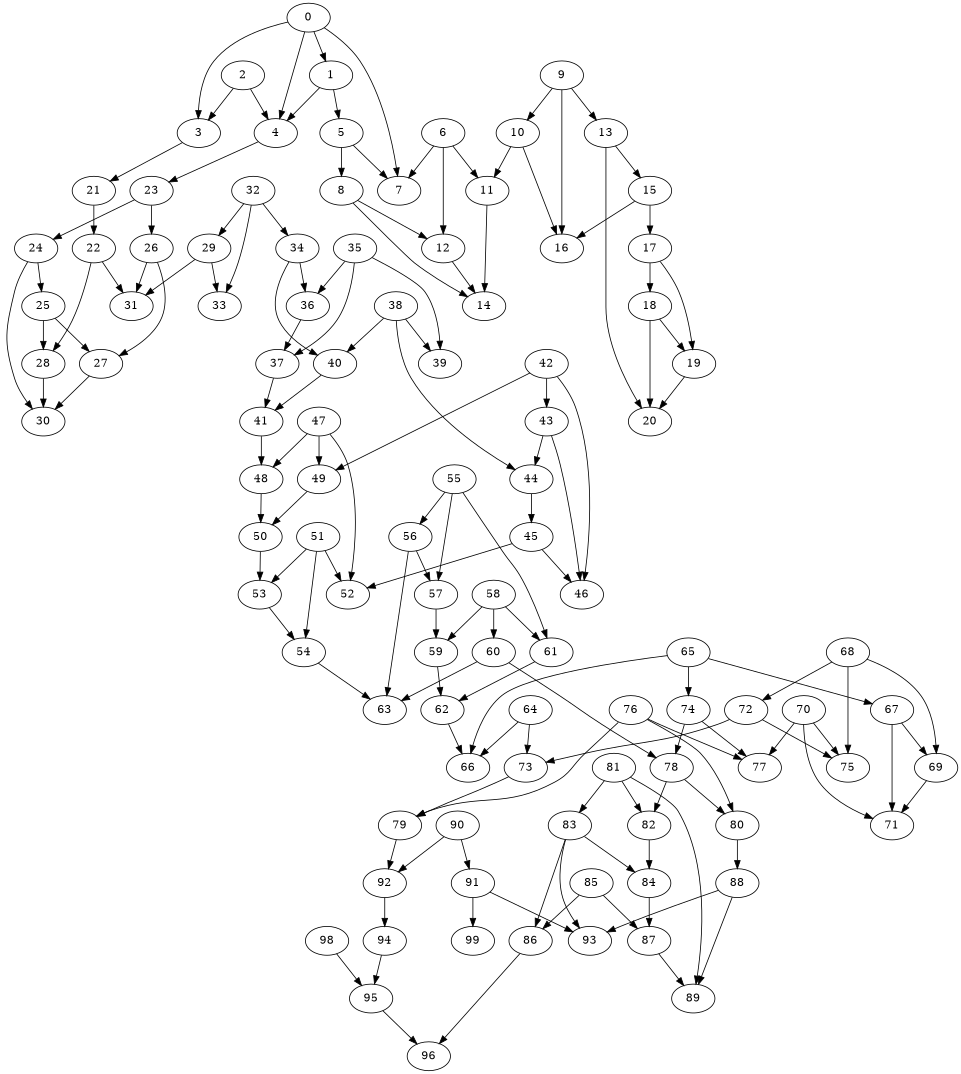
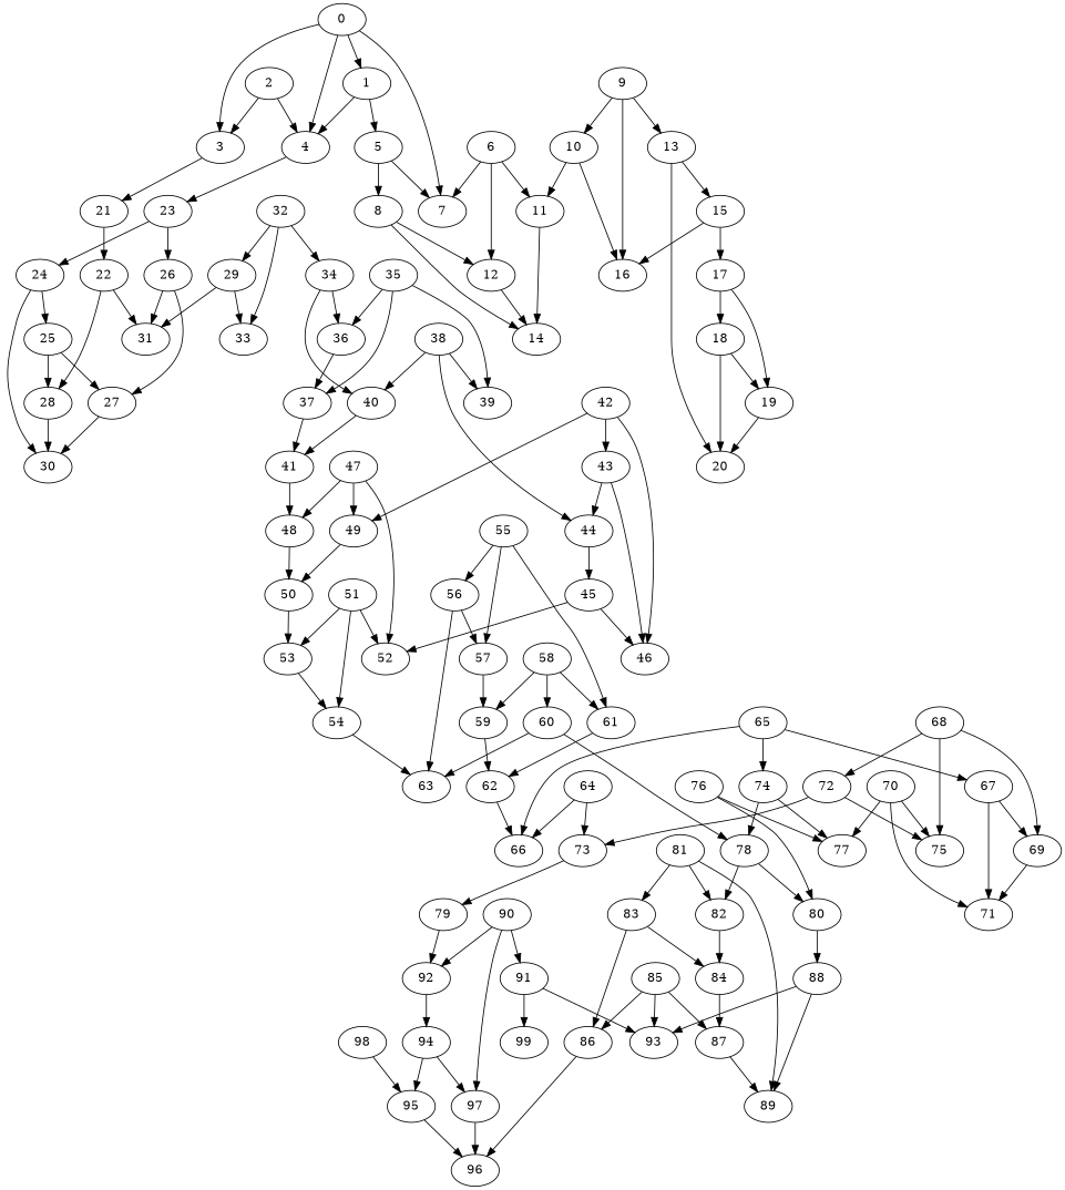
  digraph {
    0
    1
    3
    4
    7
    5
    21
    23
    8
    2
    22
    12
    14
    6
    11
    9
    10
    13
    16
    15
    20
    17
    18
    19
    28
    31
    24
    26
    30
    25
    27
    29
    33
    32
    34
    36
    40
    37
    41
    35
    39
    48
    38
    44
    45
    50
    42
    43
    46
    49
    52
    47
    53
    54
    51
    63
    55
    56
    57
    61
    59
    62
    58
    60
    78
    66
    64
    73
    79
    65
    67
    74
    69
    71
    77
    68
    72
    75
    70
    92
    80
    82
    76
    88
    84
    94
    89
    93
    81
    83
    86
    87
    96
    85
    90
    91
+   97
    99
    95
    98
    0 -> 1
    0 -> 3
    0 -> 4
    0 -> 7
    1 -> 4
    1 -> 5
    3 -> 21
    4 -> 23
    5 -> 7
    5 -> 8
    21 -> 22
    23 -> 24
    23 -> 26
    8 -> 12
    8 -> 14
    2 -> 3
    2 -> 4
    22 -> 28
    22 -> 31
    12 -> 14
    6 -> 7
    6 -> 12
    6 -> 11
    11 -> 14
    9 -> 10
    9 -> 13
    9 -> 16
    10 -> 11
    10 -> 16
    13 -> 15
    13 -> 20
    15 -> 16
    15 -> 17
    17 -> 18
    17 -> 19
    18 -> 20
    18 -> 19
    19 -> 20
    28 -> 30
    24 -> 30
    24 -> 25
    26 -> 31
    26 -> 27
    25 -> 28
    25 -> 27
    27 -> 30
    29 -> 31
    29 -> 33
    32 -> 29
    32 -> 33
    32 -> 34
    34 -> 36
    34 -> 40
    36 -> 37
    40 -> 41
    37 -> 41
    41 -> 48
    35 -> 36
    35 -> 37
    35 -> 39
    48 -> 50
    38 -> 40
    38 -> 39
    38 -> 44
    44 -> 45
    45 -> 46
    45 -> 52
    50 -> 53
    42 -> 43
    42 -> 46
    42 -> 49
    43 -> 44
    43 -> 46
    49 -> 50
    47 -> 48
    47 -> 49
    47 -> 52
    53 -> 54
    54 -> 63
    51 -> 52
    51 -> 53
    51 -> 54
    55 -> 56
    55 -> 57
    55 -> 61
    56 -> 63
    56 -> 57
    57 -> 59
    61 -> 62
    59 -> 62
    62 -> 66
    58 -> 61
    58 -> 59
    58 -> 60
    60 -> 63
    60 -> 78
    78 -> 80
    78 -> 82
    64 -> 66
    64 -> 73
    73 -> 79
    79 -> 92
    65 -> 66
    65 -> 67
    65 -> 74
    67 -> 69
    67 -> 71
    74 -> 78
    74 -> 77
    69 -> 71
    68 -> 69
    68 -> 72
    68 -> 75
    72 -> 73
    72 -> 75
    70 -> 71
    70 -> 77
    70 -> 75
    92 -> 94
    80 -> 88
    82 -> 84
-   76 -> 79
    76 -> 77
    76 -> 80
    88 -> 89
    88 -> 93
    84 -> 87
+   94 -> 97
    94 -> 95
    81 -> 82
    81 -> 89
    81 -> 83
    83 -> 84
    83 -> 86
    86 -> 96
    87 -> 89
-   83 -> 93
+   85 -> 93
    85 -> 86
    85 -> 87
    90 -> 92
    90 -> 91
+   90 -> 97
    91 -> 93
    91 -> 99
+   97 -> 96
    95 -> 96
    98 -> 95
  }
